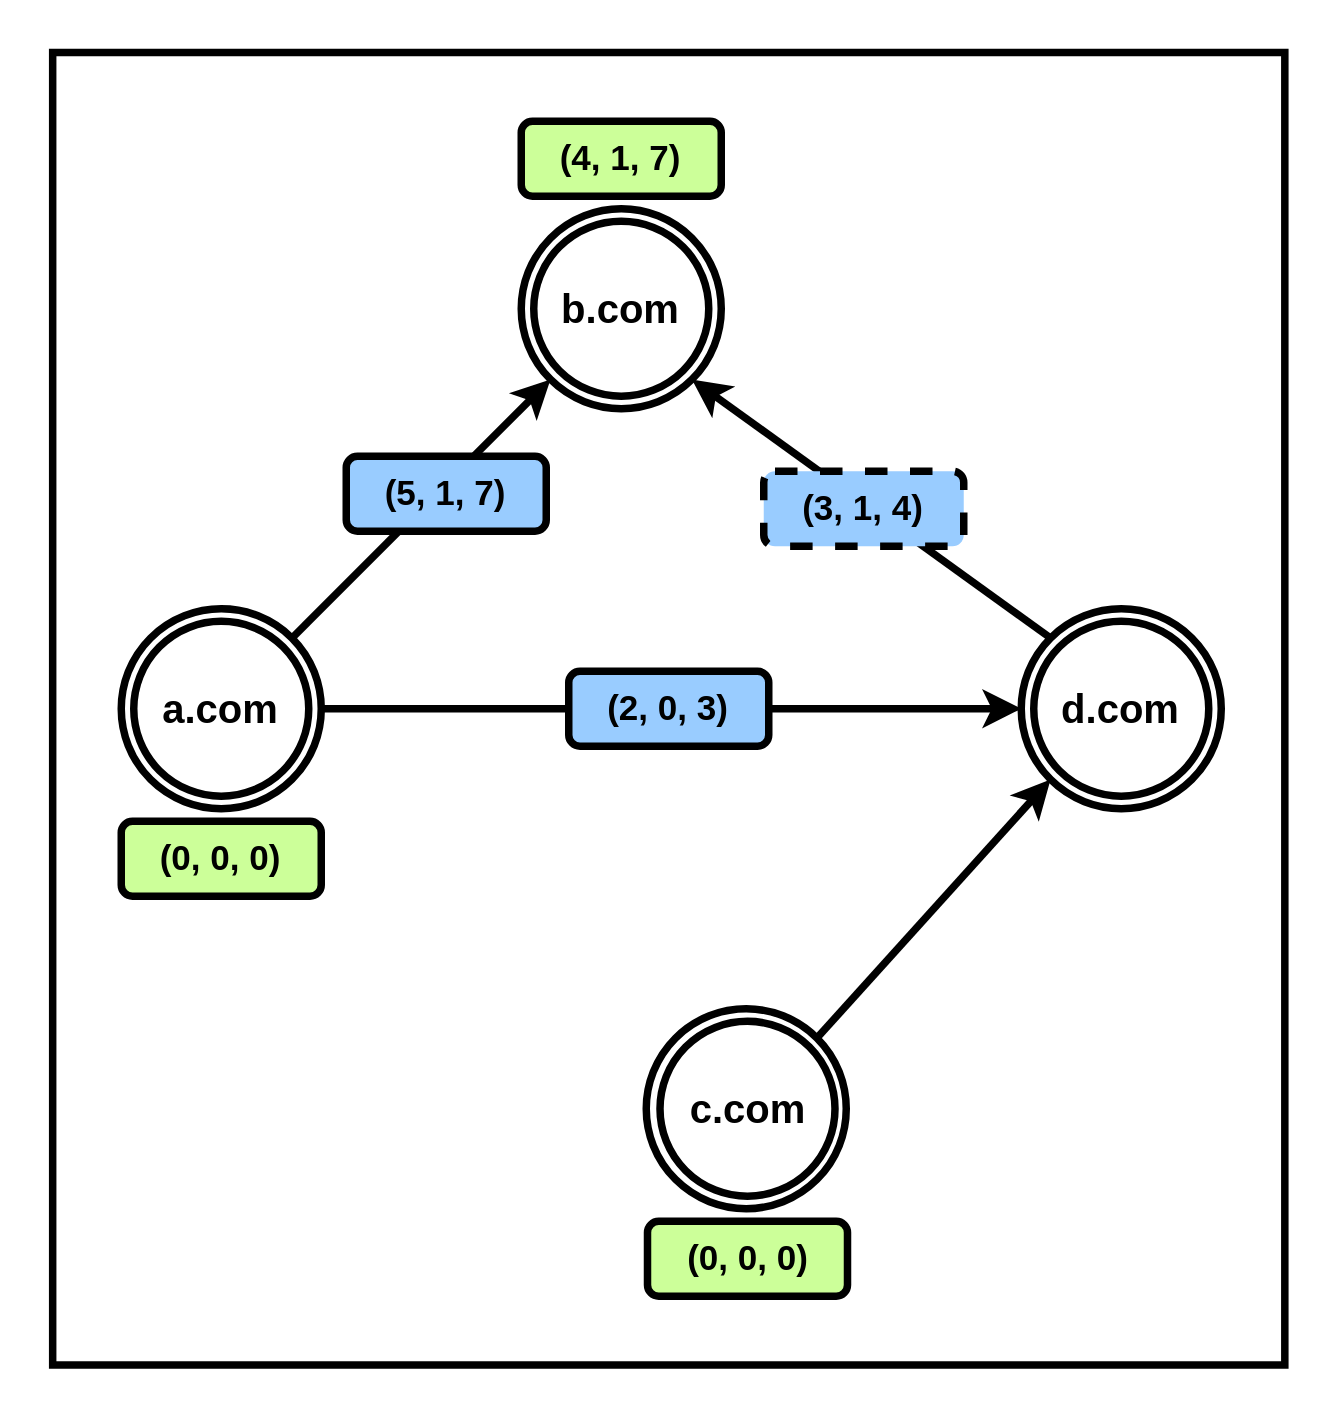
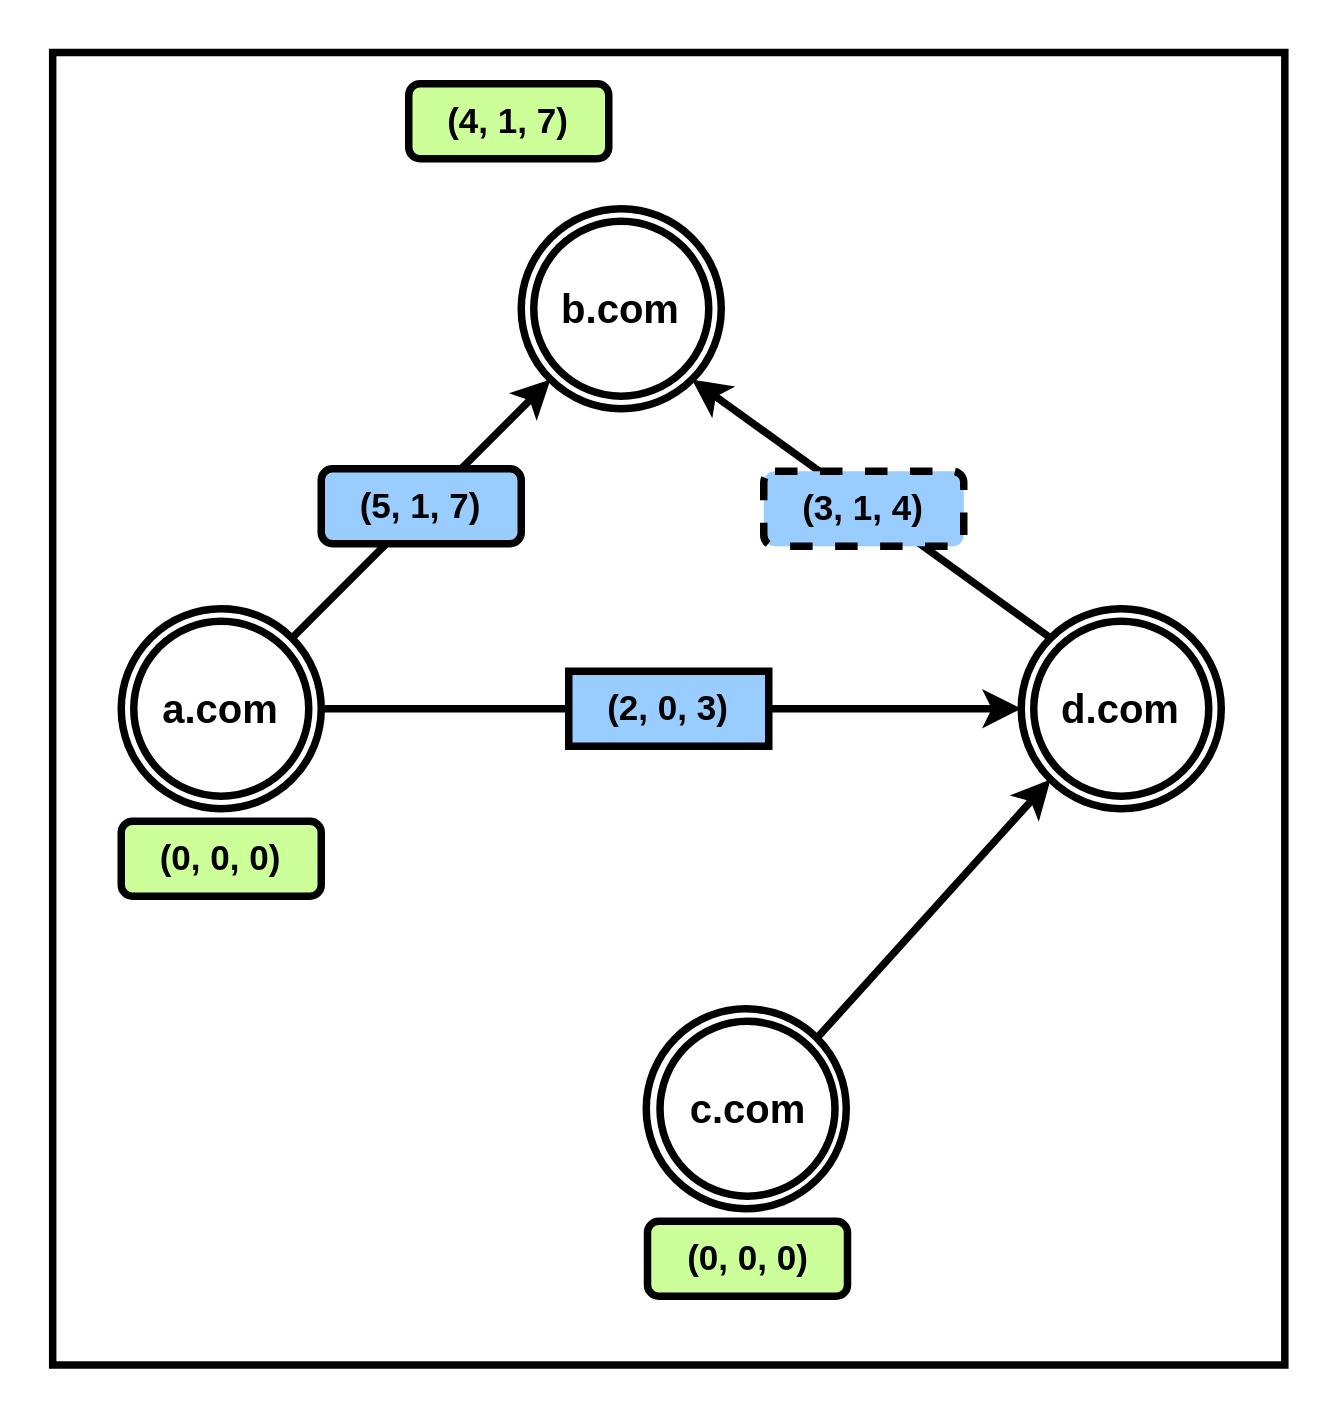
  <mxCell id="0" />
  <mxCell id="1" parent="0" />
  <mxCell id="2" value="" style="rounded=0;whiteSpace=wrap;html=1;fillColor=none;strokeColor=#000000;strokeWidth=3;" vertex="1" parent="1"><mxGeometry x="20.57" y="20.5" width="492.86" height="525" as="geometry" /></mxCell>
  <mxCell id="3" style="edgeStyle=none;html=1;exitX=1;exitY=0;exitDx=0;exitDy=0;fontSize=18;strokeWidth=3;fillColor=#cce5ff;strokeColor=#000000;" parent="1" source="5" target="6" edge="1"><mxGeometry relative="1" as="geometry" /></mxCell>
  <mxCell id="4" style="edgeStyle=none;html=1;exitX=1;exitY=0.5;exitDx=0;exitDy=0;fontSize=18;strokeWidth=3;fillColor=#cce5ff;strokeColor=#000000;" parent="1" source="5" target="8" edge="1"><mxGeometry relative="1" as="geometry" /></mxCell>
  <mxCell id="5" value="&lt;font size=&quot;1&quot;&gt;&lt;b style=&quot;font-size: 18px&quot;&gt;a.com&lt;/b&gt;&lt;/font&gt;" style="ellipse;whiteSpace=wrap;html=1;aspect=fixed;fillColor=#FFFFFF;strokeColor=#000000;strokeWidth=3;fontColor=#000000;" parent="1" vertex="1"><mxGeometry x="48" y="243" width="80" height="80" as="geometry" /></mxCell>
  <mxCell id="6" value="&lt;b style=&quot;font-size: 18px&quot;&gt;b.com&lt;/b&gt;" style="ellipse;whiteSpace=wrap;html=1;aspect=fixed;fillColor=#FFFFFF;strokeColor=#000000;strokeWidth=3;fontColor=#000000;perimeterSpacing=0;" parent="1" vertex="1"><mxGeometry x="208" y="83" width="80" height="80" as="geometry" /></mxCell>
  <mxCell id="7" style="edgeStyle=none;html=1;exitX=0;exitY=0;exitDx=0;exitDy=0;entryX=1;entryY=1;entryDx=0;entryDy=0;fontSize=18;fontColor=#000000;strokeColor=#000000;strokeWidth=3;" parent="1" source="8" target="6" edge="1"><mxGeometry relative="1" as="geometry" /></mxCell>
  <mxCell id="8" value="&lt;b style=&quot;font-size: 18px&quot;&gt;d.com&lt;/b&gt;" style="ellipse;whiteSpace=wrap;html=1;aspect=fixed;fillColor=#FFFFFF;strokeColor=#000000;strokeWidth=3;fontColor=#000000;" parent="1" vertex="1"><mxGeometry x="408" y="243" width="80" height="80" as="geometry" /></mxCell>
  <mxCell id="9" style="edgeStyle=none;html=1;exitX=1;exitY=0;exitDx=0;exitDy=0;entryX=0;entryY=1;entryDx=0;entryDy=0;fontSize=18;strokeWidth=3;fillColor=#cce5ff;strokeColor=#000000;" parent="1" source="10" target="8" edge="1"><mxGeometry relative="1" as="geometry" /></mxCell>
  <mxCell id="10" value="&lt;b style=&quot;font-size: 18px&quot;&gt;c.com&lt;/b&gt;" style="ellipse;whiteSpace=wrap;html=1;aspect=fixed;fillColor=#FFFFFF;strokeColor=#000000;strokeWidth=3;fontColor=#000000;" parent="1" vertex="1"><mxGeometry x="258" y="403" width="80" height="80" as="geometry" /></mxCell>
  <mxCell id="11" value="&lt;span style=&quot;font-size: 16px;&quot;&gt;b.com&lt;/span&gt;" style="ellipse;whiteSpace=wrap;html=1;aspect=fixed;fillColor=#FFFFFF;strokeColor=#000000;strokeWidth=3;fontColor=#000000;perimeterSpacing=0;fontStyle=1;fontSize=16;" parent="1" vertex="1"><mxGeometry x="213" y="88" width="70" height="70" as="geometry" /></mxCell>
  <mxCell id="12" value="&lt;font style=&quot;font-size: 16px;&quot;&gt;&lt;span style=&quot;font-size: 16px;&quot;&gt;a.com&lt;/span&gt;&lt;/font&gt;" style="ellipse;whiteSpace=wrap;html=1;aspect=fixed;fillColor=#FFFFFF;strokeColor=#000000;strokeWidth=3;fontColor=#000000;fontStyle=1;fontSize=16;" parent="1" vertex="1"><mxGeometry x="53" y="248" width="70" height="70" as="geometry" /></mxCell>
  <mxCell id="13" value="&lt;span style=&quot;font-size: 16px;&quot;&gt;d.com&lt;/span&gt;" style="ellipse;whiteSpace=wrap;html=1;aspect=fixed;fillColor=#FFFFFF;strokeColor=#000000;strokeWidth=3;fontColor=#000000;fontStyle=1;fontSize=16;" parent="1" vertex="1"><mxGeometry x="413" y="248" width="70" height="70" as="geometry" /></mxCell>
  <mxCell id="14" value="&lt;span style=&quot;font-size: 16px;&quot;&gt;c.com&lt;/span&gt;" style="ellipse;whiteSpace=wrap;html=1;aspect=fixed;fillColor=#FFFFFF;strokeColor=#000000;strokeWidth=3;fontColor=#000000;fontSize=16;fontStyle=1" parent="1" vertex="1"><mxGeometry x="263.5" y="408" width="70" height="70" as="geometry" /></mxCell>
- <mxCell id="15" value="&lt;span style=&quot;font-size: 14px;&quot;&gt;&lt;font color=&quot;#000000&quot; style=&quot;font-size: 14px;&quot;&gt;(4, 1, 7)&lt;/font&gt;&lt;/span&gt;" style="rounded=1;whiteSpace=wrap;html=1;fontFamily=Helvetica;strokeColor=#000000;fillColor=#CCFF99;strokeWidth=3;fontSize=14;fontStyle=1" parent="1" vertex="1"><mxGeometry x="208" y="48" width="80" height="30" as="geometry" /></mxCell>
+ <mxCell id="15" value="&lt;span style=&quot;font-size: 14px;&quot;&gt;&lt;font color=&quot;#000000&quot; style=&quot;font-size: 14px;&quot;&gt;(4, 1, 7)&lt;/font&gt;&lt;/span&gt;" style="rounded=1;whiteSpace=wrap;html=1;fontFamily=Helvetica;strokeColor=#000000;fillColor=#CCFF99;strokeWidth=3;fontSize=14;fontStyle=1" parent="1" vertex="1"><mxGeometry x="163" y="33" width="80" height="30" as="geometry" /></mxCell>
  <mxCell id="16" value="&lt;span style=&quot;color: rgb(0, 0, 0); font-size: 14px;&quot;&gt;(0, 0, 0)&lt;/span&gt;" style="rounded=1;whiteSpace=wrap;html=1;fontFamily=Helvetica;strokeColor=#000000;fillColor=#CCFF99;strokeWidth=3;fontSize=14;fontStyle=1" parent="1" vertex="1"><mxGeometry x="48" y="328" width="80" height="30" as="geometry" /></mxCell>
  <mxCell id="17" value="&lt;span style=&quot;color: rgb(0, 0, 0); font-size: 14px;&quot;&gt;(0, 0, 0)&lt;/span&gt;" style="rounded=1;whiteSpace=wrap;html=1;fontFamily=Helvetica;strokeColor=#000000;fillColor=#CCFF99;strokeWidth=3;fontSize=14;fontStyle=1" parent="1" vertex="1"><mxGeometry x="258.5" y="488" width="80" height="30" as="geometry" /></mxCell>
- <mxCell id="18" value="&lt;span style=&quot;color: rgb(0, 0, 0); font-size: 14px;&quot;&gt;(5, 1, 7)&lt;/span&gt;" style="rounded=1;whiteSpace=wrap;html=1;fontFamily=Helvetica;strokeColor=#000000;fillColor=#99CCFF;strokeWidth=3;fontSize=14;fontStyle=1" parent="1" vertex="1"><mxGeometry x="138" y="182" width="80" height="30" as="geometry" /></mxCell>
- <mxCell id="19" value="&lt;span style=&quot;color: rgb(0, 0, 0); font-size: 14px;&quot;&gt;(2, 0, 3)&lt;/span&gt;" style="rounded=1;whiteSpace=wrap;html=1;fontFamily=Helvetica;strokeColor=#000000;fillColor=#99CCFF;strokeWidth=3;fontSize=14;fontStyle=1" parent="1" vertex="1"><mxGeometry x="227" y="268" width="80" height="30" as="geometry" /></mxCell>
+ <mxCell id="18" value="&lt;span style=&quot;color: rgb(0, 0, 0); font-size: 14px;&quot;&gt;(5, 1, 7)&lt;/span&gt;" style="rounded=1;whiteSpace=wrap;html=1;fontFamily=Helvetica;strokeColor=#000000;fillColor=#99CCFF;strokeWidth=3;fontSize=14;fontStyle=1" parent="1" vertex="1"><mxGeometry x="128" y="187" width="80" height="30" as="geometry" /></mxCell>
+ <mxCell id="19" value="&lt;span style=&quot;color: rgb(0, 0, 0); font-size: 14px;&quot;&gt;(2, 0, 3)&lt;/span&gt;" style="whiteSpace=wrap;html=1;fontFamily=Helvetica;strokeColor=#000000;fillColor=#99CCFF;strokeWidth=3;fontSize=14;fontStyle=1;rounded=0;" parent="1" vertex="1"><mxGeometry x="227" y="268" width="80" height="30" as="geometry" /></mxCell>
  <mxCell id="20" value="&lt;span style=&quot;color: rgb(0, 0, 0); font-size: 14px;&quot;&gt;(3, 1, 4)&lt;/span&gt;" style="rounded=1;whiteSpace=wrap;html=1;fontFamily=Helvetica;strokeColor=#000000;fillColor=#99CCFF;strokeWidth=3;fontSize=14;fontStyle=1;dashed=1;" parent="1" vertex="1"><mxGeometry x="305" y="188" width="80" height="30" as="geometry" /></mxCell>
